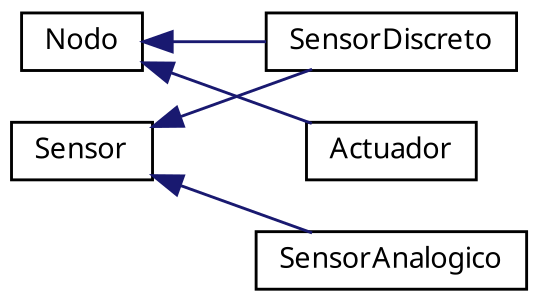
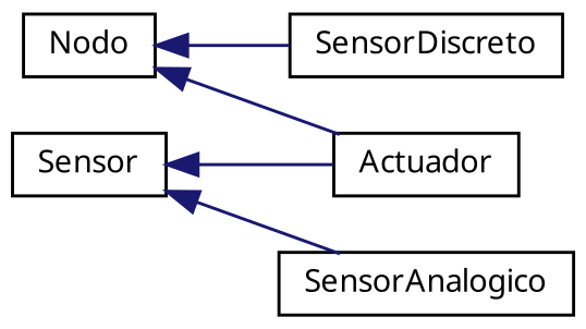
  digraph {
    fontname="Noto Sans"
    rankdir=LR
    node [color=black fillcolor=white fontname="Noto Sans" fontsize=10 shape=record style=filled]
    edge [color=midnightblue dir=back fontname="Noto Sans" fontsize=10 labelfontname=Helvetica labelfontsize=10 style=solid]
    n1 [height=0.2 label=Nodo width=0.4]
    n2 [height=0.2 label=Actuador width=0.4]
    n3 [height=0.2 label=SensorDiscreto width=0.4]
    n4 [height=0.2 label=Sensor width=0.4]
    n5 [height=0.2 label=SensorAnalogico width=0.4]
    n1 -> n2
    n1 -> n3
-   n4 -> n3
+   n4 -> n2
    n4 -> n5
  }
